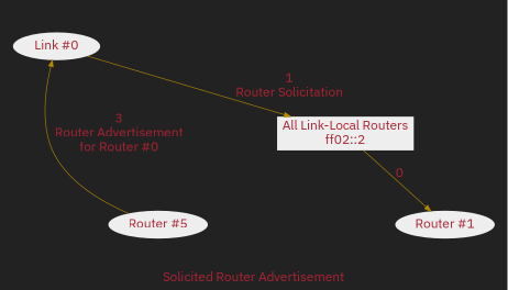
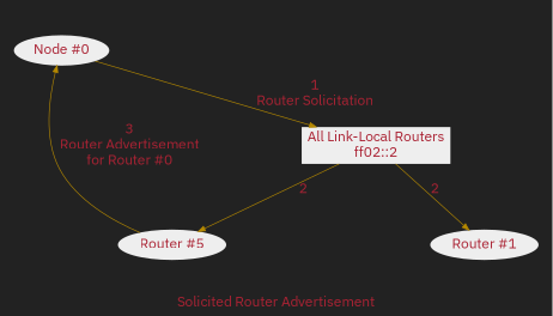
  digraph {
    bgcolor="#222222"
    color=none
    compound=true
    fontcolor="#aa2233"
    fontname="IBM Plex Sans"
    fontsize=20
    label="Solicited Router Advertisement"
    nodesep=4
    splines=true
    node [color=none fillcolor="#eeeeee" fontcolor="#aa2233" fontname="IBM Plex Sans" fontsize=20 style=filled]
    edge [color="#b58900" fontcolor="#aa2233" fontname="IBM Plex Sans" fontsize=20]
    n1 [label="Router #5"]
    n2 [label="Router #1"]
-   n3 [label="Link #0"]
+   n3 [label="Node #0"]
    n4 [label="All Link-Local Routers\nff02::2" shape=rectangle]
    subgraph cluster_1 {
      label=Routers
      style=invis
      n1
      n2
    }
    subgraph cluster_2 {
      label=Nodes
      style=invis
      n3
    }
    n1 -> n3 [label="3\nRouter Advertisement\nfor Router #0"]
    n3 -> n4 [label="1\nRouter Solicitation"]
-   n4 -> n2 [label=0]
+   n4 -> n1 [label=2]
+   n4 -> n2 [label=2]
  }
